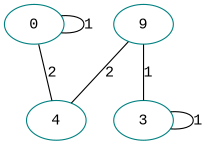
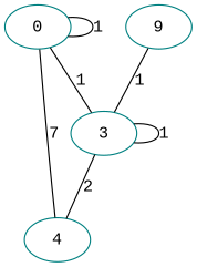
  graph {
    fontname="Liberation Mono"
    node [color=teal fontname="Liberation Mono"]
    edge [fontname="Liberation Mono"]
    0
    3
    4
    n4 [label=9]
    0 -- 0 [label=1]
-   0 -- 4 [label=2]
+   0 -- 3 [label=1]
+   0 -- 4 [label=7]
    3 -- 3 [label=1]
-   n4 -- 4 [label=2]
+   3 -- 4 [label=2]
    n4 -- 3 [label=1]
  }
